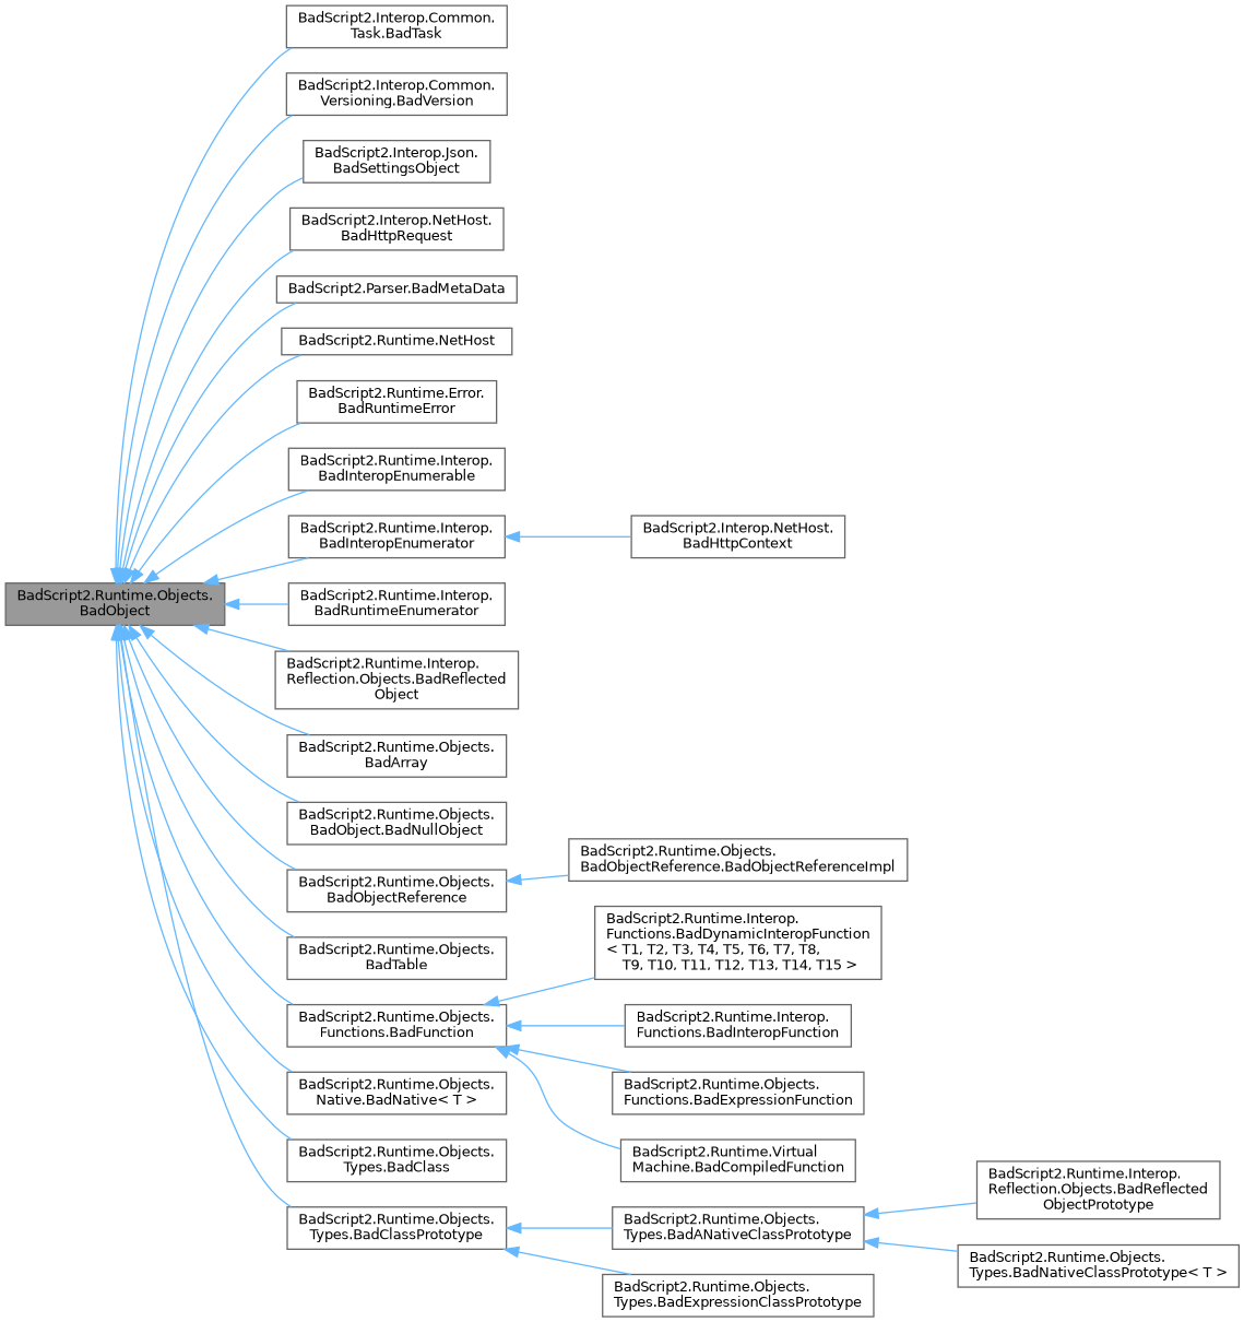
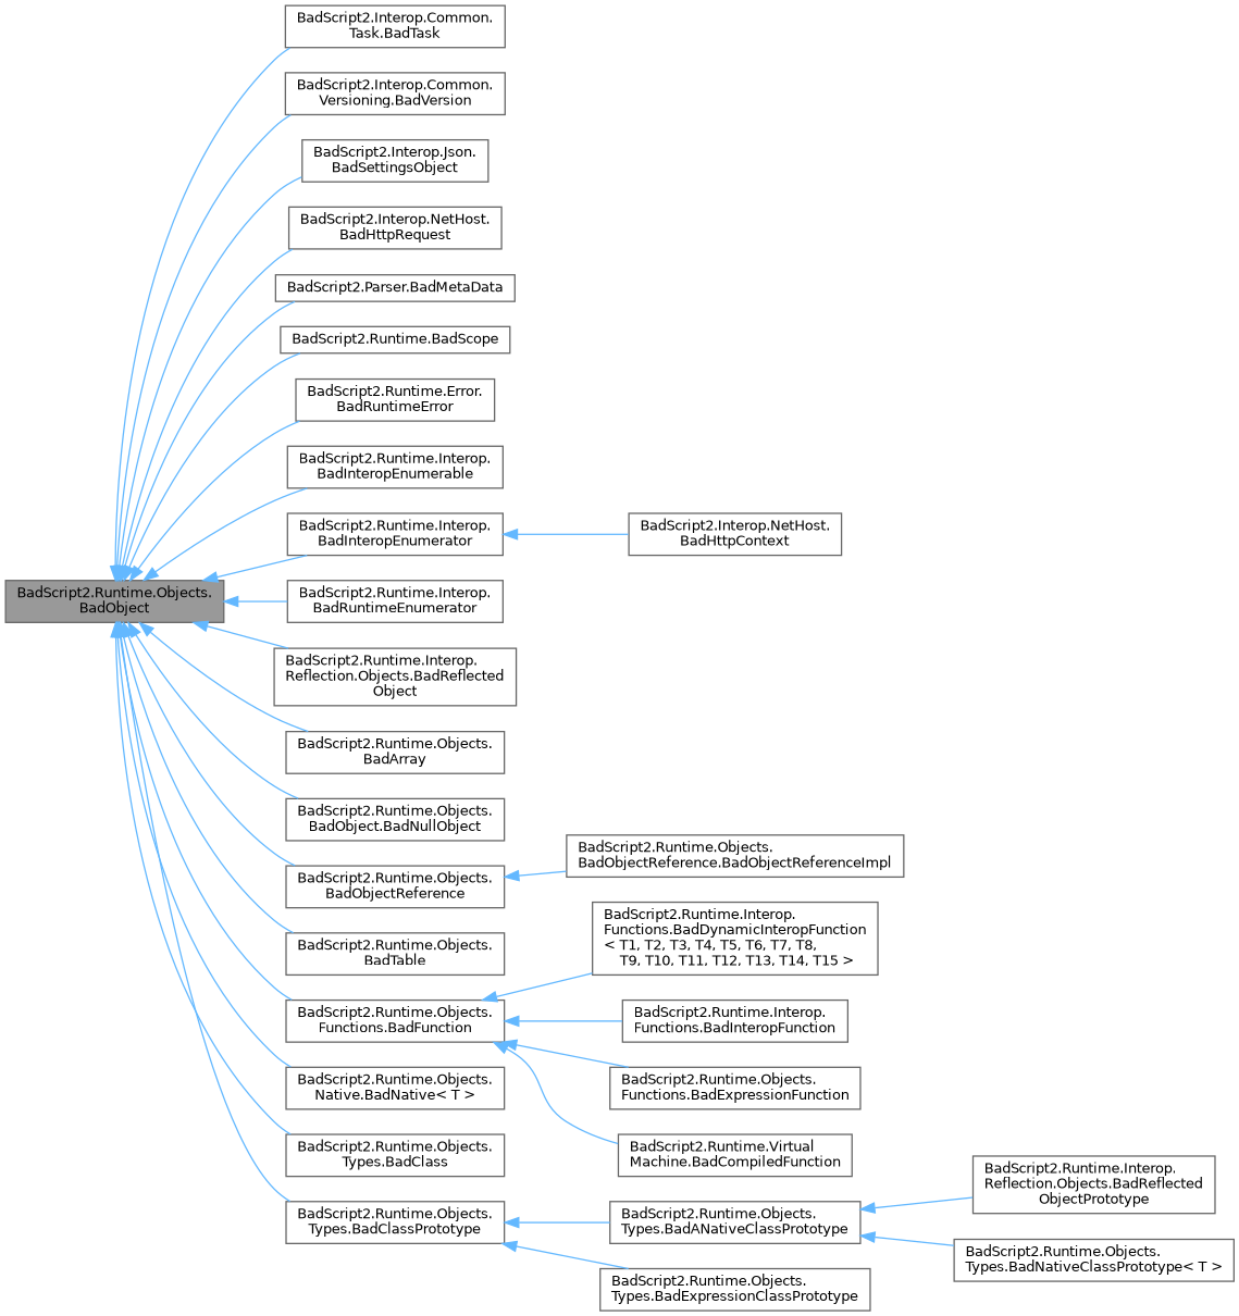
  digraph {
    rankdir=LR
    node [color=gray40 fillcolor=white fontname=Helvetica fontsize=10 shape=box style=filled]
    edge [color=steelblue1 dir=back fontname=Helvetica fontsize=10 labelfontname=Helvetica labelfontsize=10 style=solid]
    n1 [fillcolor=grey60 fontcolor=black height=0.2 label="BadScript2.Runtime.Objects.\lBadObject" width=0.4]
    n2 [height=0.2 label="BadScript2.Interop.Common.\lTask.BadTask" width=0.4]
    n3 [height=0.2 label="BadScript2.Interop.Common.\lVersioning.BadVersion" width=0.4]
    n4 [height=0.2 label="BadScript2.Interop.Json.\lBadSettingsObject" width=0.4]
    n5 [height=0.2 label="BadScript2.Interop.NetHost.\lBadHttpRequest" width=0.4]
    n6 [height=0.2 label="BadScript2.Parser.BadMetaData" width=0.4]
-   n7 [height=0.2 label="BadScript2.Runtime.NetHost" width=0.4]
+   n7 [height=0.2 label="BadScript2.Runtime.BadScope" width=0.4]
    n8 [height=0.2 label="BadScript2.Runtime.Error.\lBadRuntimeError" width=0.4]
    n9 [height=0.2 label="BadScript2.Runtime.Interop.\lBadInteropEnumerable" width=0.4]
    n10 [height=0.2 label="BadScript2.Runtime.Interop.\lBadInteropEnumerator" width=0.4]
    n11 [height=0.2 label="BadScript2.Runtime.Interop.\lBadRuntimeEnumerator" width=0.4]
    n12 [height=0.2 label="BadScript2.Runtime.Interop.\lReflection.Objects.BadReflected\lObject" width=0.4]
    n13 [height=0.2 label="BadScript2.Runtime.Objects.\lBadArray" width=0.4]
    n14 [height=0.2 label="BadScript2.Runtime.Objects.\lBadObject.BadNullObject" width=0.4]
    n15 [height=0.2 label="BadScript2.Runtime.Objects.\lBadObjectReference" width=0.4]
    n16 [height=0.2 label="BadScript2.Runtime.Objects.\lBadTable" width=0.4]
    n17 [height=0.2 label="BadScript2.Runtime.Objects.\lFunctions.BadFunction" width=0.4]
    n18 [height=0.2 label="BadScript2.Runtime.Objects.\lNative.BadNative\< T \>" width=0.4]
    n19 [height=0.2 label="BadScript2.Runtime.Objects.\lTypes.BadClass" width=0.4]
    n20 [height=0.2 label="BadScript2.Runtime.Objects.\lTypes.BadClassPrototype" width=0.4]
    n21 [height=0.2 label="BadScript2.Interop.NetHost.\lBadHttpContext" width=0.4]
    n22 [height=0.2 label="BadScript2.Runtime.Objects.\lBadObjectReference.BadObjectReferenceImpl" width=0.4]
    n23 [height=0.2 label="BadScript2.Runtime.Interop.\lFunctions.BadDynamicInteropFunction\l\< T1, T2, T3, T4, T5, T6, T7, T8,\l T9, T10, T11, T12, T13, T14, T15 \>" width=0.4]
    n24 [height=0.2 label="BadScript2.Runtime.Interop.\lFunctions.BadInteropFunction" width=0.4]
    n25 [height=0.2 label="BadScript2.Runtime.Objects.\lFunctions.BadExpressionFunction" width=0.4]
    n26 [height=0.2 label="BadScript2.Runtime.Virtual\lMachine.BadCompiledFunction" width=0.4]
    n27 [height=0.2 label="BadScript2.Runtime.Objects.\lTypes.BadANativeClassPrototype" width=0.4]
    n28 [height=0.2 label="BadScript2.Runtime.Objects.\lTypes.BadExpressionClassPrototype" width=0.4]
    n29 [height=0.2 label="BadScript2.Runtime.Interop.\lReflection.Objects.BadReflected\lObjectPrototype" width=0.4]
    n30 [height=0.2 label="BadScript2.Runtime.Objects.\lTypes.BadNativeClassPrototype\< T \>" width=0.4]
    n1 -> n2
    n1 -> n3
    n1 -> n4
    n1 -> n5
    n1 -> n6
    n1 -> n7
    n1 -> n8
    n1 -> n9
    n1 -> n10
    n1 -> n11
    n1 -> n12
    n1 -> n13
    n1 -> n14
    n1 -> n15
    n1 -> n16
    n1 -> n17
    n1 -> n18
    n1 -> n19
    n1 -> n20
    n10 -> n21
    n15 -> n22
    n17 -> n23
    n17 -> n24
    n17 -> n25
    n17 -> n26
    n20 -> n27
    n20 -> n28
    n27 -> n29
    n27 -> n30
  }
